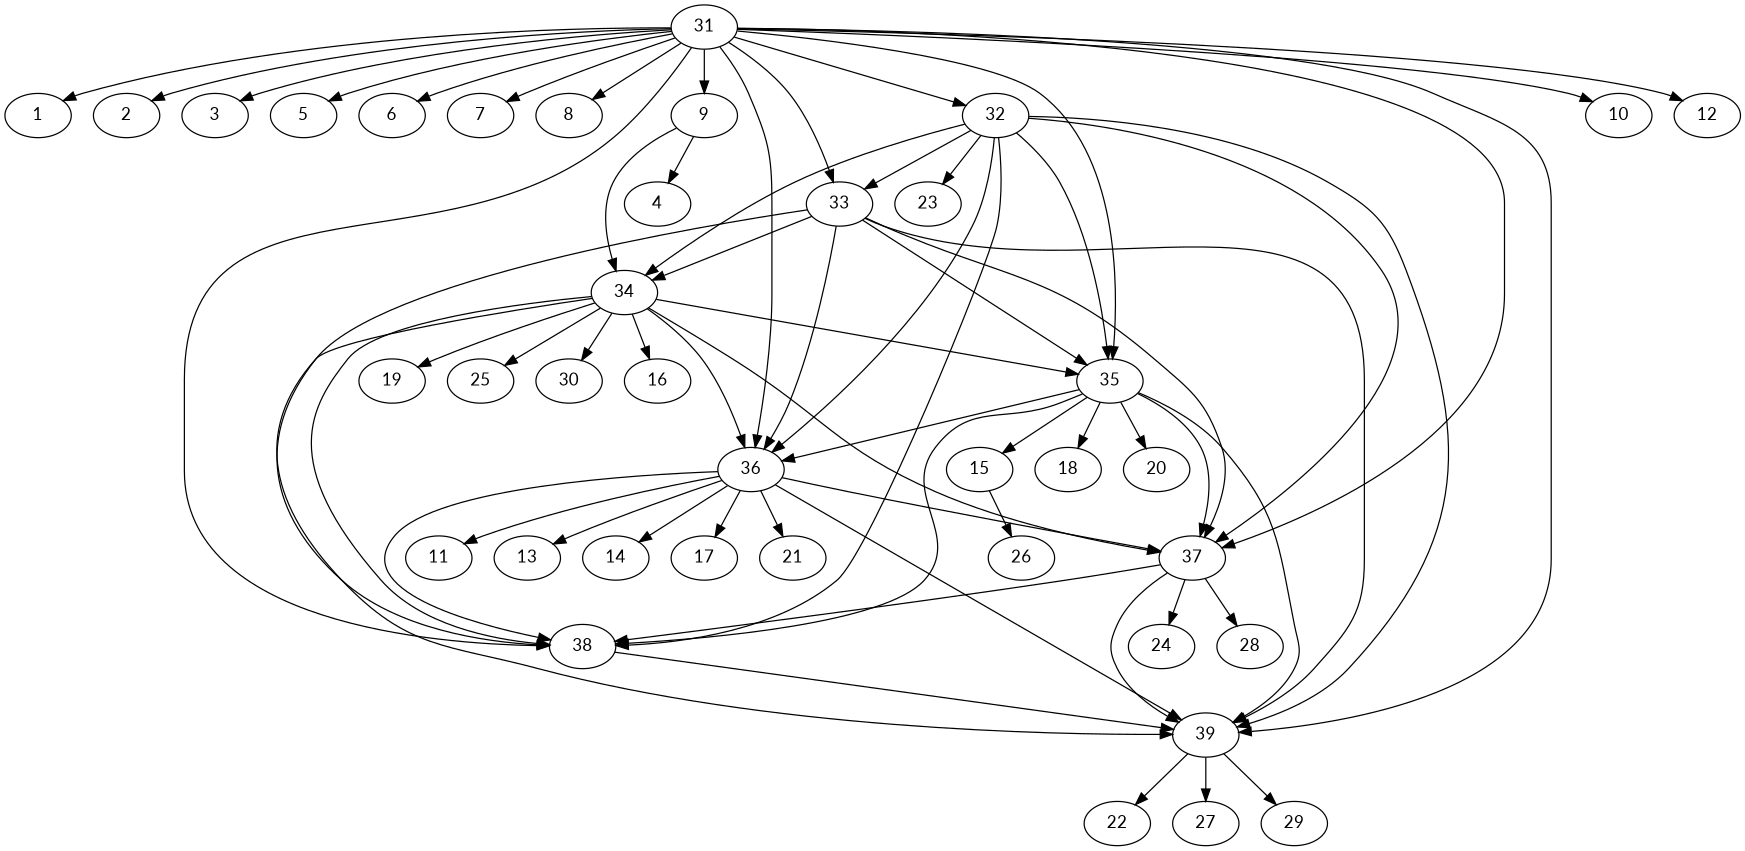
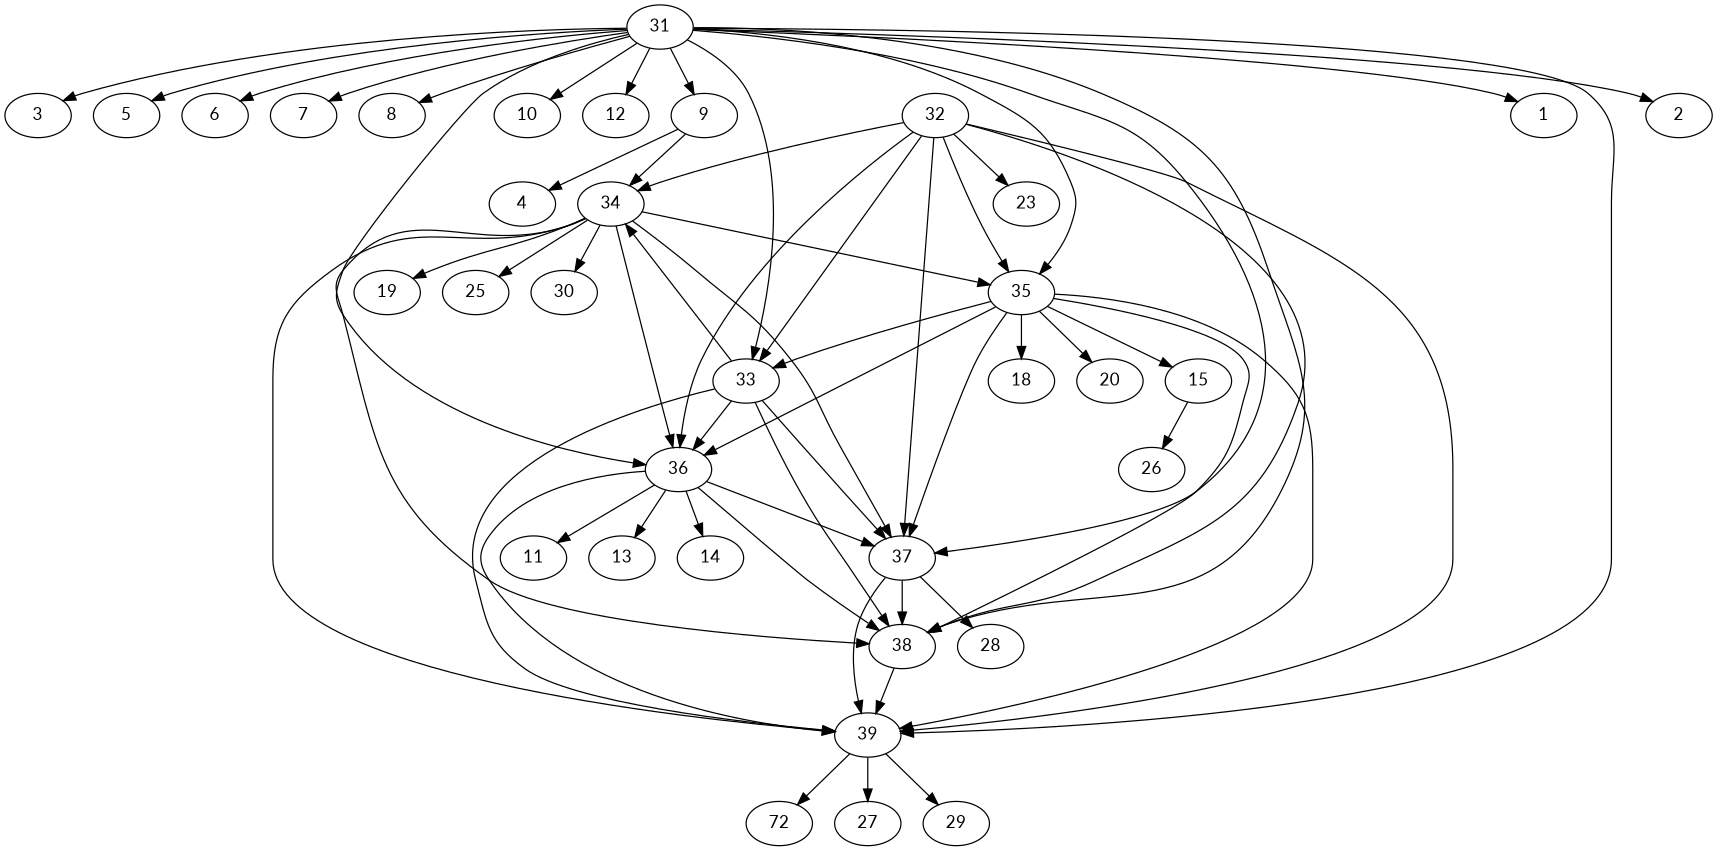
  digraph {
    fontname=Lato
    node [fontname=Lato]
    edge [fontname=Lato]
    31
    1
    2
    3
    5
    6
    7
    8
    9
    10
    12
    32
    33
    35
    36
    37
    38
    39
    4
    34
    23
-   16
    19
    25
    30
    15
    18
    20
    11
    13
    14
-   17
-   21
-   24
    28
-   22
+   22 [label=72]
    27
    29
    26
    31 -> 1
    31 -> 2
    31 -> 3
    31 -> 5
    31 -> 6
    31 -> 7
    31 -> 8
    31 -> 9
    31 -> 10
    31 -> 12
-   31 -> 32
    31 -> 33
    31 -> 35
    31 -> 36
    31 -> 37
    31 -> 38
    31 -> 39
    9 -> 4
    9 -> 34
    32 -> 33
    32 -> 35
    32 -> 36
    32 -> 37
    32 -> 38
    32 -> 39
    32 -> 34
    32 -> 23
-   33 -> 35
+   35 -> 33
    33 -> 36
    33 -> 37
    33 -> 38
    33 -> 39
    33 -> 34
    35 -> 36
    35 -> 37
    35 -> 38
    35 -> 39
    35 -> 15
    35 -> 18
    35 -> 20
    36 -> 37
    36 -> 38
    36 -> 39
    36 -> 11
    36 -> 13
    36 -> 14
-   36 -> 17
-   36 -> 21
    37 -> 38
    37 -> 39
-   37 -> 24
    37 -> 28
    38 -> 39
    39 -> 22
    39 -> 27
    39 -> 29
    34 -> 35
    34 -> 36
    34 -> 37
    34 -> 38
    34 -> 39
-   34 -> 16
    34 -> 19
    34 -> 25
    34 -> 30
    15 -> 26
  }
